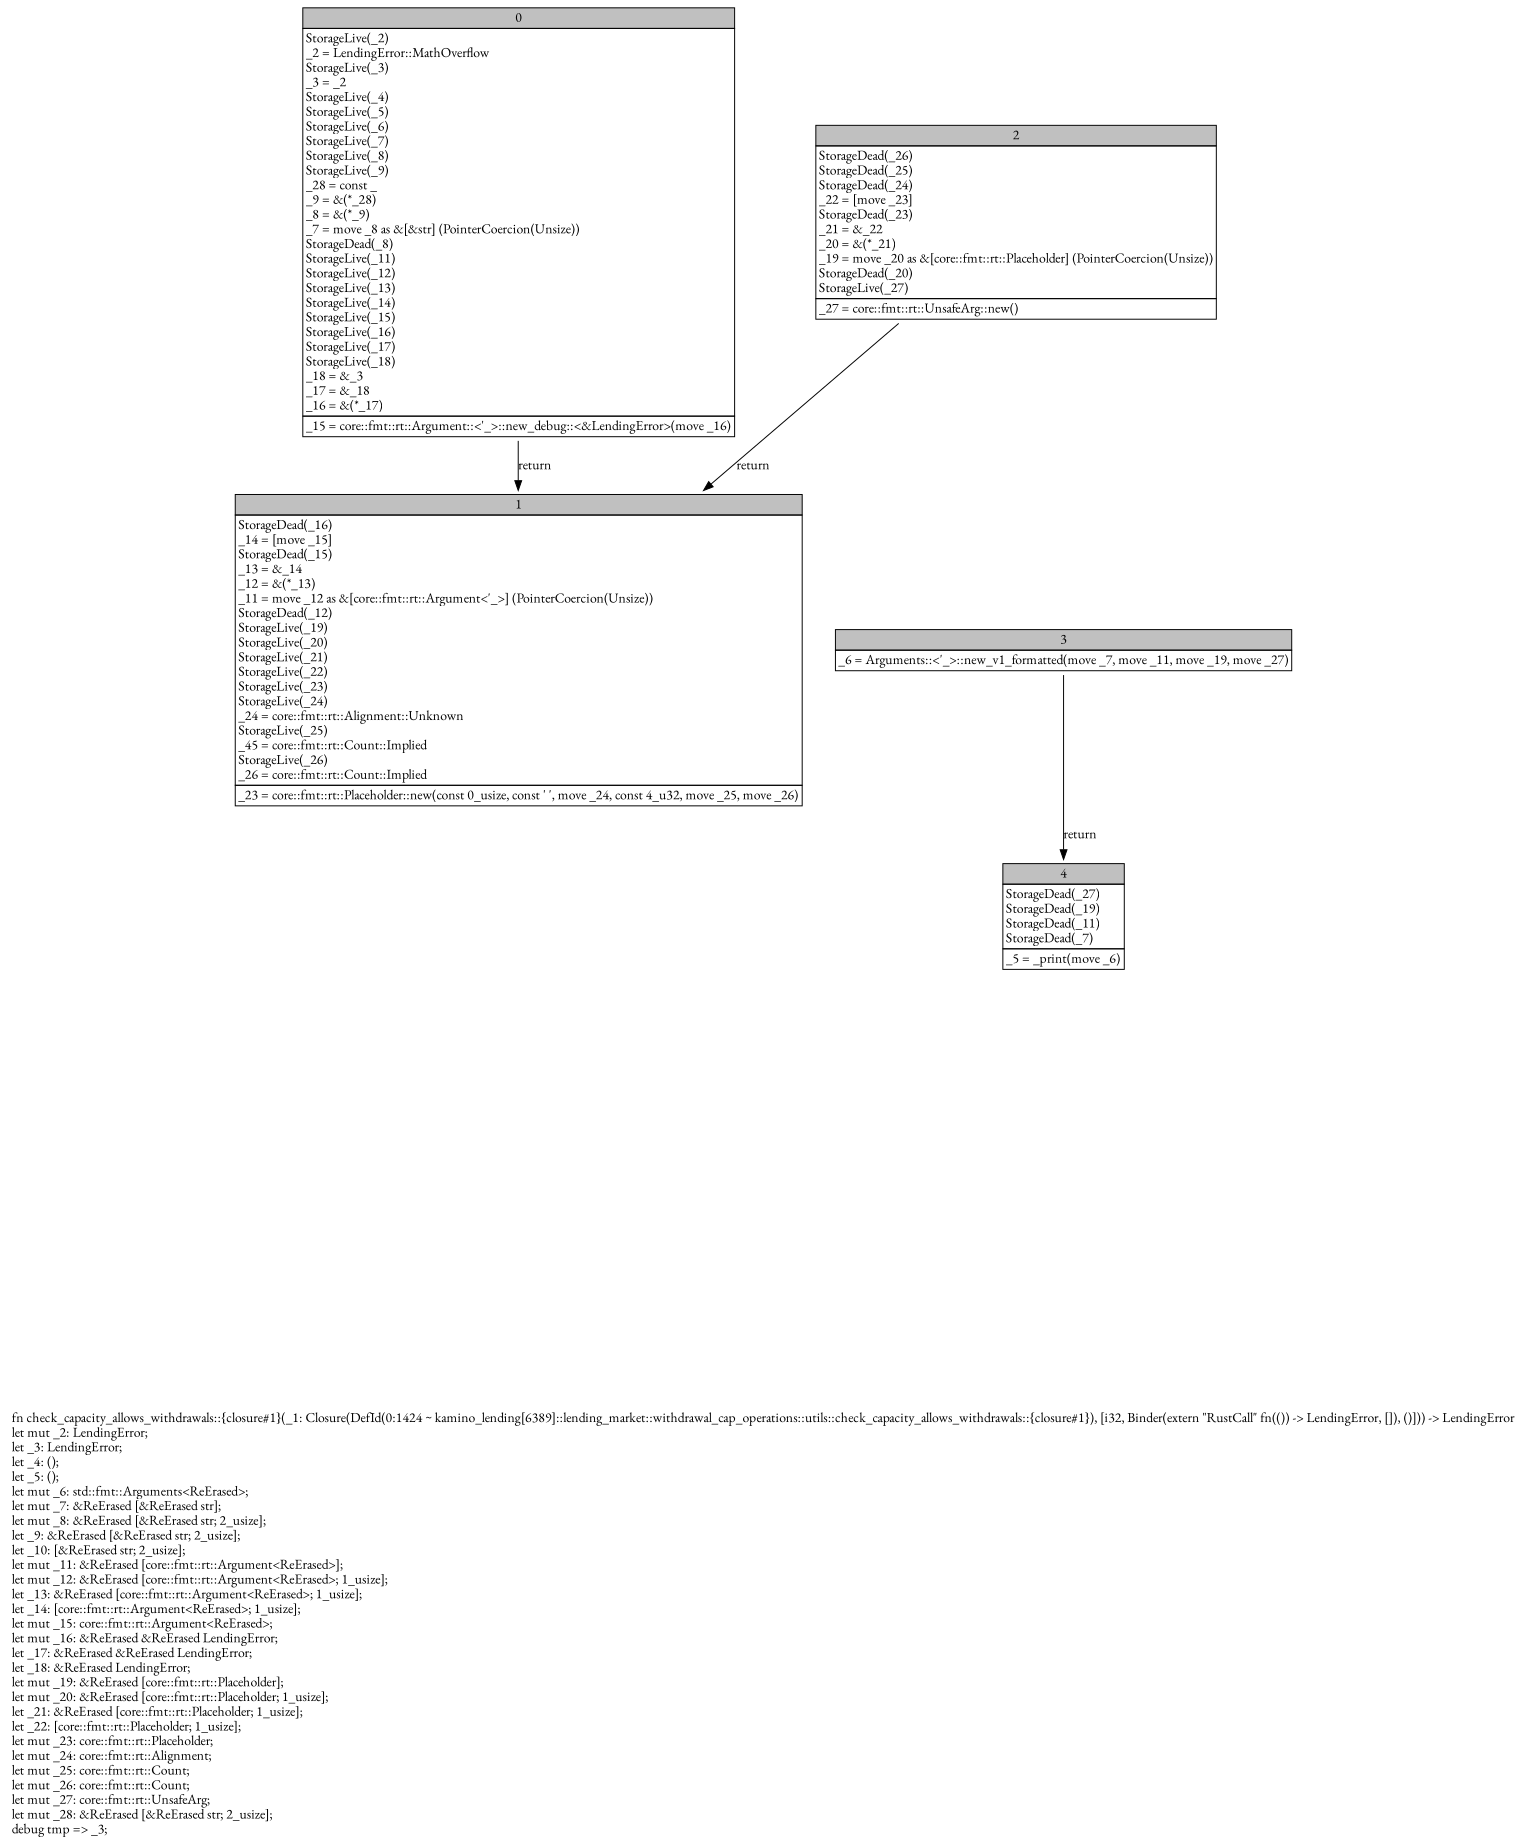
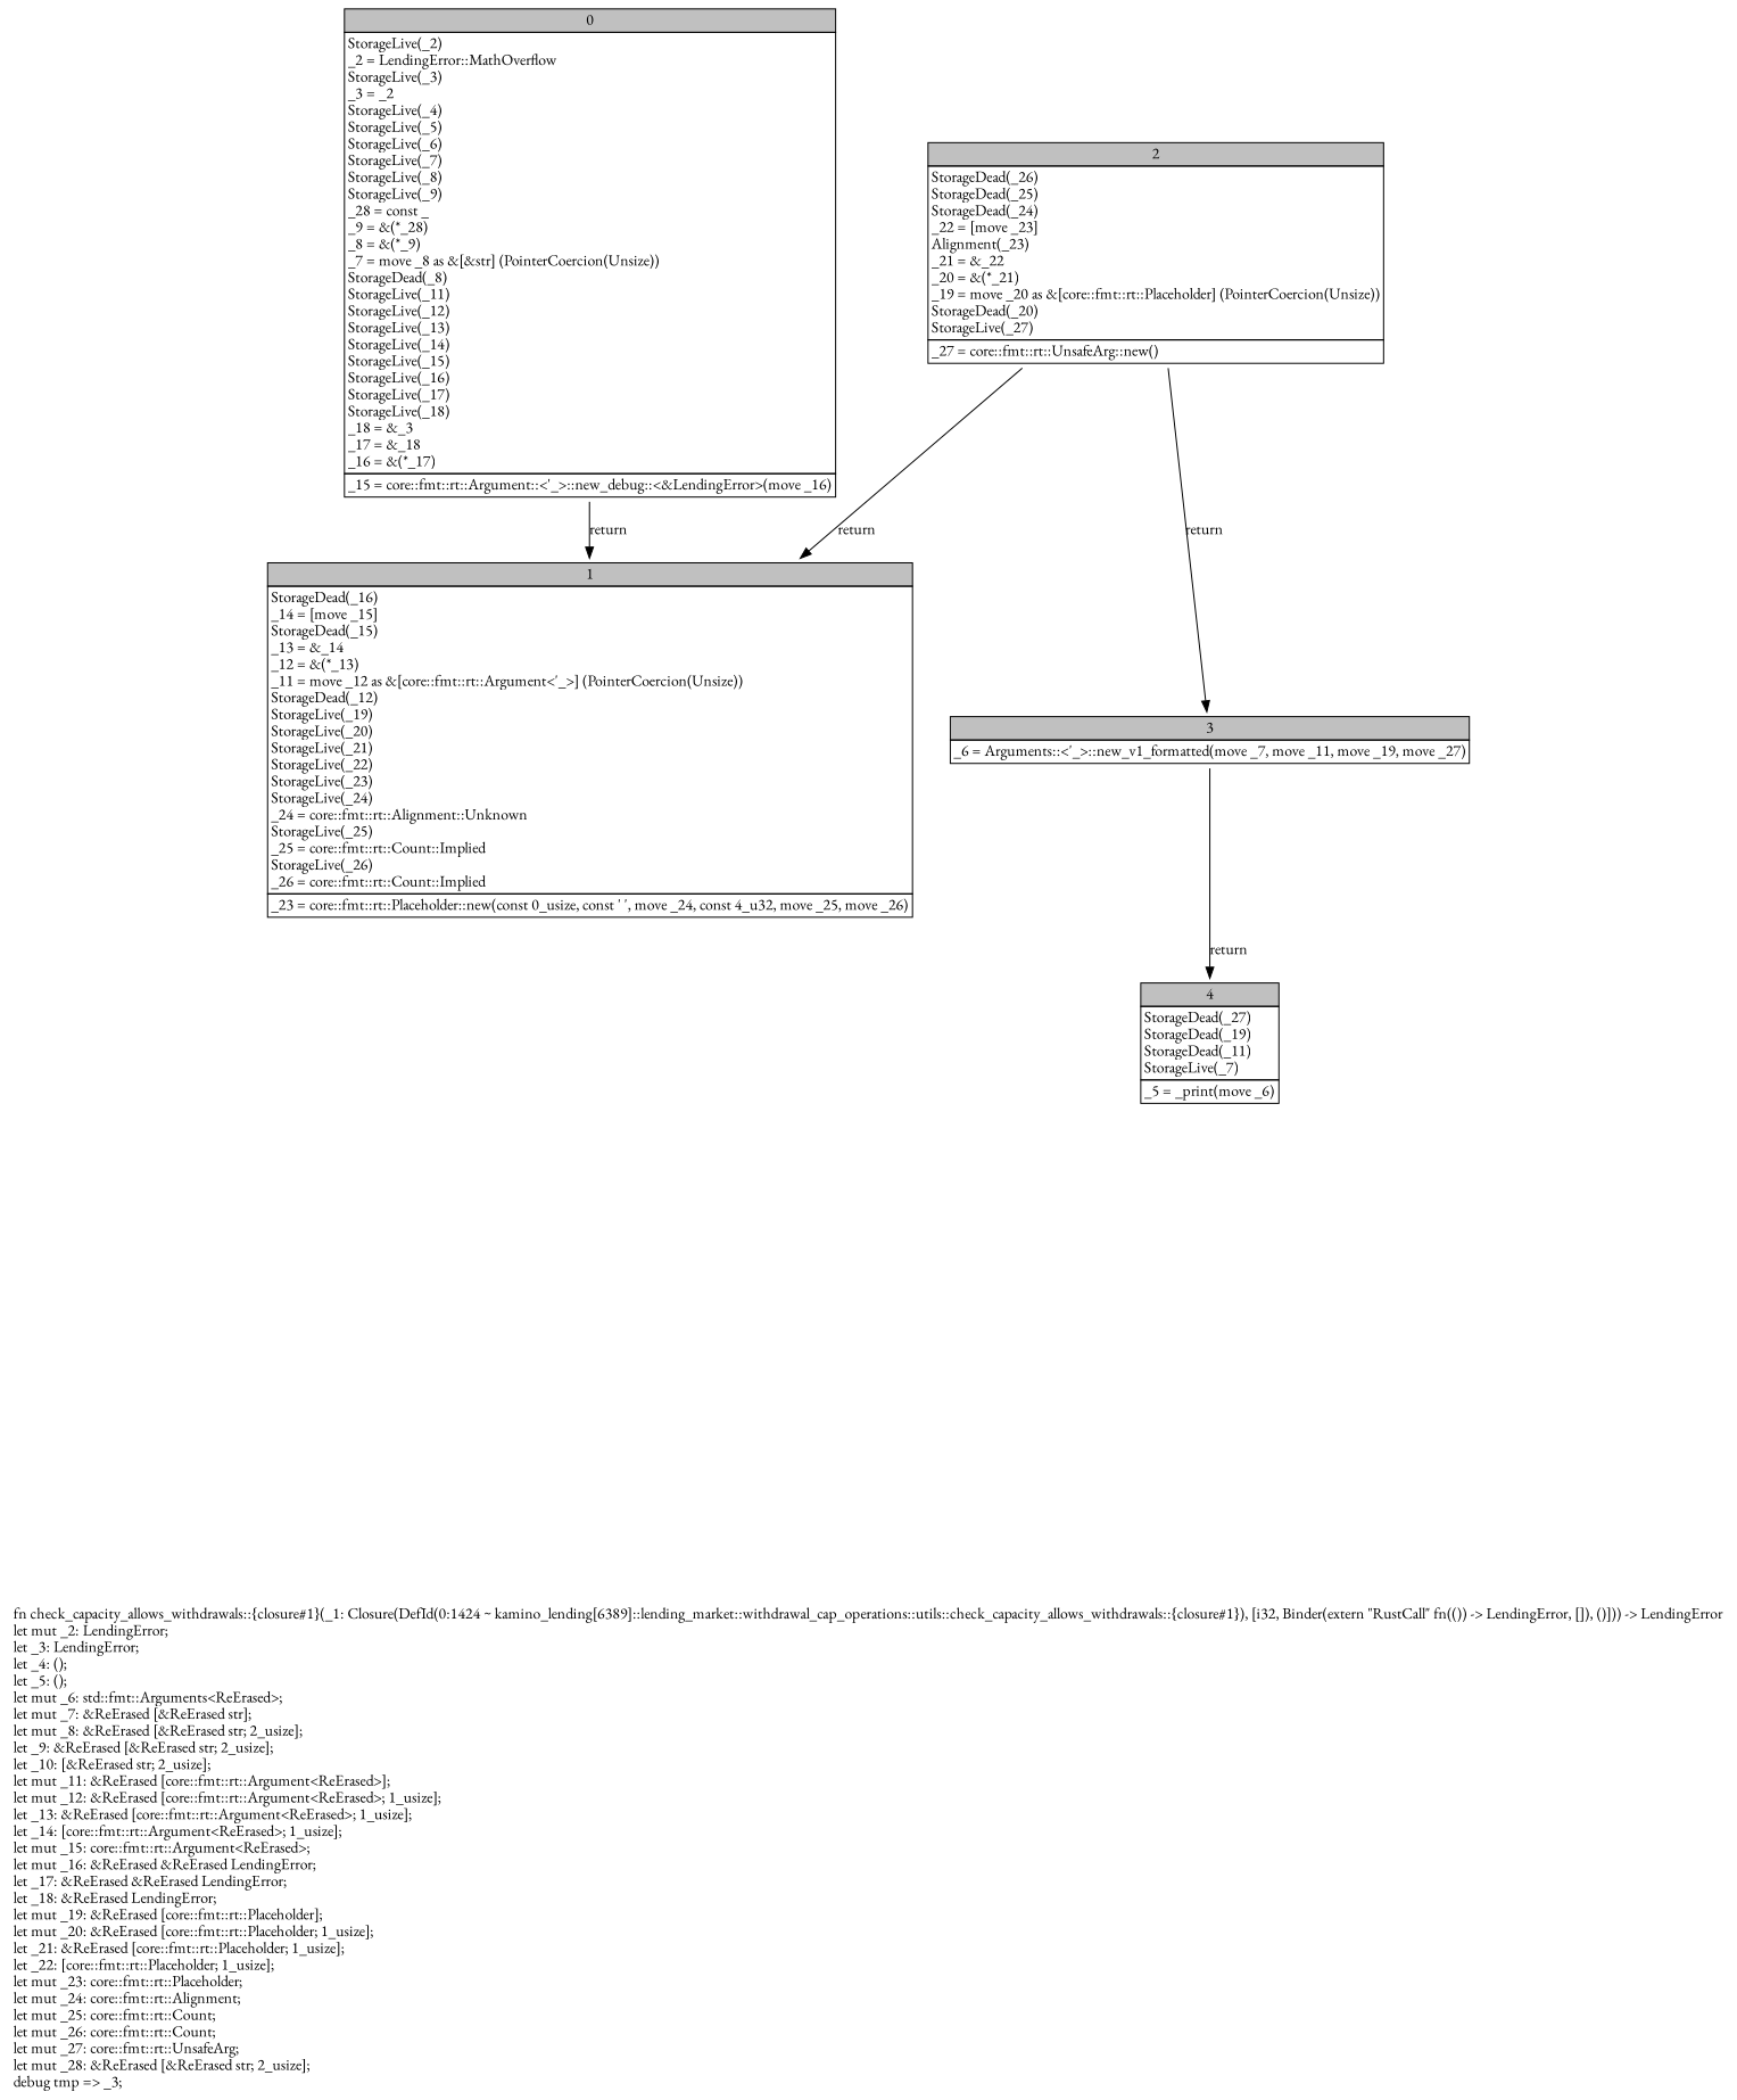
  digraph {
    fontname="EB Garamond"
    label=<fn check_capacity_allows_withdrawals::{closure#1}(_1: Closure(DefId(0:1424 ~ kamino_lending[6389]::lending_market::withdrawal_cap_operations::utils::check_capacity_allows_withdrawals::{closure#1}), [i32, Binder(extern &quot;RustCall&quot; fn(()) -&gt; LendingError, []), ()])) -&gt; LendingError<br align="left"/>let mut _2: LendingError;<br align="left"/>let _3: LendingError;<br align="left"/>let _4: ();<br align="left"/>let _5: ();<br align="left"/>let mut _6: std::fmt::Arguments&lt;ReErased&gt;;<br align="left"/>let mut _7: &amp;ReErased [&amp;ReErased str];<br align="left"/>let mut _8: &amp;ReErased [&amp;ReErased str; 2_usize];<br align="left"/>let _9: &amp;ReErased [&amp;ReErased str; 2_usize];<br align="left"/>let _10: [&amp;ReErased str; 2_usize];<br align="left"/>let mut _11: &amp;ReErased [core::fmt::rt::Argument&lt;ReErased&gt;];<br align="left"/>let mut _12: &amp;ReErased [core::fmt::rt::Argument&lt;ReErased&gt;; 1_usize];<br align="left"/>let _13: &amp;ReErased [core::fmt::rt::Argument&lt;ReErased&gt;; 1_usize];<br align="left"/>let _14: [core::fmt::rt::Argument&lt;ReErased&gt;; 1_usize];<br align="left"/>let mut _15: core::fmt::rt::Argument&lt;ReErased&gt;;<br align="left"/>let mut _16: &amp;ReErased &amp;ReErased LendingError;<br align="left"/>let _17: &amp;ReErased &amp;ReErased LendingError;<br align="left"/>let _18: &amp;ReErased LendingError;<br align="left"/>let mut _19: &amp;ReErased [core::fmt::rt::Placeholder];<br align="left"/>let mut _20: &amp;ReErased [core::fmt::rt::Placeholder; 1_usize];<br align="left"/>let _21: &amp;ReErased [core::fmt::rt::Placeholder; 1_usize];<br align="left"/>let _22: [core::fmt::rt::Placeholder; 1_usize];<br align="left"/>let mut _23: core::fmt::rt::Placeholder;<br align="left"/>let mut _24: core::fmt::rt::Alignment;<br align="left"/>let mut _25: core::fmt::rt::Count;<br align="left"/>let mut _26: core::fmt::rt::Count;<br align="left"/>let mut _27: core::fmt::rt::UnsafeArg;<br align="left"/>let mut _28: &amp;ReErased [&amp;ReErased str; 2_usize];<br align="left"/>debug tmp =&gt; _3;<br align="left"/>>
    node [fontname="EB Garamond" shape=none]
    edge [fontname="EB Garamond"]
    n1 [label=<<table border="0" cellborder="1" cellspacing="0"><tr><td bgcolor="gray" align="center" colspan="1">0</td></tr><tr><td align="left" balign="left">StorageLive(_2)<br/>_2 = LendingError::MathOverflow<br/>StorageLive(_3)<br/>_3 = _2<br/>StorageLive(_4)<br/>StorageLive(_5)<br/>StorageLive(_6)<br/>StorageLive(_7)<br/>StorageLive(_8)<br/>StorageLive(_9)<br/>_28 = const _<br/>_9 = &amp;(*_28)<br/>_8 = &amp;(*_9)<br/>_7 = move _8 as &amp;[&amp;str] (PointerCoercion(Unsize))<br/>StorageDead(_8)<br/>StorageLive(_11)<br/>StorageLive(_12)<br/>StorageLive(_13)<br/>StorageLive(_14)<br/>StorageLive(_15)<br/>StorageLive(_16)<br/>StorageLive(_17)<br/>StorageLive(_18)<br/>_18 = &amp;_3<br/>_17 = &amp;_18<br/>_16 = &amp;(*_17)<br/></td></tr><tr><td align="left">_15 = core::fmt::rt::Argument::&lt;'_&gt;::new_debug::&lt;&amp;LendingError&gt;(move _16)</td></tr></table>>]
-   n2 [label=<<table border="0" cellborder="1" cellspacing="0"><tr><td bgcolor="gray" align="center" colspan="1">1</td></tr><tr><td align="left" balign="left">StorageDead(_16)<br/>_14 = [move _15]<br/>StorageDead(_15)<br/>_13 = &amp;_14<br/>_12 = &amp;(*_13)<br/>_11 = move _12 as &amp;[core::fmt::rt::Argument&lt;'_&gt;] (PointerCoercion(Unsize))<br/>StorageDead(_12)<br/>StorageLive(_19)<br/>StorageLive(_20)<br/>StorageLive(_21)<br/>StorageLive(_22)<br/>StorageLive(_23)<br/>StorageLive(_24)<br/>_24 = core::fmt::rt::Alignment::Unknown<br/>StorageLive(_25)<br/>_45 = core::fmt::rt::Count::Implied<br/>StorageLive(_26)<br/>_26 = core::fmt::rt::Count::Implied<br/></td></tr><tr><td align="left">_23 = core::fmt::rt::Placeholder::new(const 0_usize, const ' ', move _24, const 4_u32, move _25, move _26)</td></tr></table>>]
-   n3 [label=<<table border="0" cellborder="1" cellspacing="0"><tr><td bgcolor="gray" align="center" colspan="1">2</td></tr><tr><td align="left" balign="left">StorageDead(_26)<br/>StorageDead(_25)<br/>StorageDead(_24)<br/>_22 = [move _23]<br/>StorageDead(_23)<br/>_21 = &amp;_22<br/>_20 = &amp;(*_21)<br/>_19 = move _20 as &amp;[core::fmt::rt::Placeholder] (PointerCoercion(Unsize))<br/>StorageDead(_20)<br/>StorageLive(_27)<br/></td></tr><tr><td align="left">_27 = core::fmt::rt::UnsafeArg::new()</td></tr></table>>]
+   n2 [label=<<table border="0" cellborder="1" cellspacing="0"><tr><td bgcolor="gray" align="center" colspan="1">1</td></tr><tr><td align="left" balign="left">StorageDead(_16)<br/>_14 = [move _15]<br/>StorageDead(_15)<br/>_13 = &amp;_14<br/>_12 = &amp;(*_13)<br/>_11 = move _12 as &amp;[core::fmt::rt::Argument&lt;'_&gt;] (PointerCoercion(Unsize))<br/>StorageDead(_12)<br/>StorageLive(_19)<br/>StorageLive(_20)<br/>StorageLive(_21)<br/>StorageLive(_22)<br/>StorageLive(_23)<br/>StorageLive(_24)<br/>_24 = core::fmt::rt::Alignment::Unknown<br/>StorageLive(_25)<br/>_25 = core::fmt::rt::Count::Implied<br/>StorageLive(_26)<br/>_26 = core::fmt::rt::Count::Implied<br/></td></tr><tr><td align="left">_23 = core::fmt::rt::Placeholder::new(const 0_usize, const ' ', move _24, const 4_u32, move _25, move _26)</td></tr></table>>]
+   n3 [label=<<table border="0" cellborder="1" cellspacing="0"><tr><td bgcolor="gray" align="center" colspan="1">2</td></tr><tr><td align="left" balign="left">StorageDead(_26)<br/>StorageDead(_25)<br/>StorageDead(_24)<br/>_22 = [move _23]<br/>Alignment(_23)<br/>_21 = &amp;_22<br/>_20 = &amp;(*_21)<br/>_19 = move _20 as &amp;[core::fmt::rt::Placeholder] (PointerCoercion(Unsize))<br/>StorageDead(_20)<br/>StorageLive(_27)<br/></td></tr><tr><td align="left">_27 = core::fmt::rt::UnsafeArg::new()</td></tr></table>>]
    n4 [label=<<table border="0" cellborder="1" cellspacing="0"><tr><td bgcolor="gray" align="center" colspan="1">3</td></tr><tr><td align="left">_6 = Arguments::&lt;'_&gt;::new_v1_formatted(move _7, move _11, move _19, move _27)</td></tr></table>>]
-   n5 [label=<<table border="0" cellborder="1" cellspacing="0"><tr><td bgcolor="gray" align="center" colspan="1">4</td></tr><tr><td align="left" balign="left">StorageDead(_27)<br/>StorageDead(_19)<br/>StorageDead(_11)<br/>StorageDead(_7)<br/></td></tr><tr><td align="left">_5 = _print(move _6)</td></tr></table>>]
+   n5 [label=<<table border="0" cellborder="1" cellspacing="0"><tr><td bgcolor="gray" align="center" colspan="1">4</td></tr><tr><td align="left" balign="left">StorageDead(_27)<br/>StorageDead(_19)<br/>StorageDead(_11)<br/>StorageLive(_7)<br/></td></tr><tr><td align="left">_5 = _print(move _6)</td></tr></table>>]
    n1 -> n2 [label=return]
    n3 -> n2 [label=return]
+   n3 -> n4 [label=return]
    n4 -> n5 [label=return]
  }
